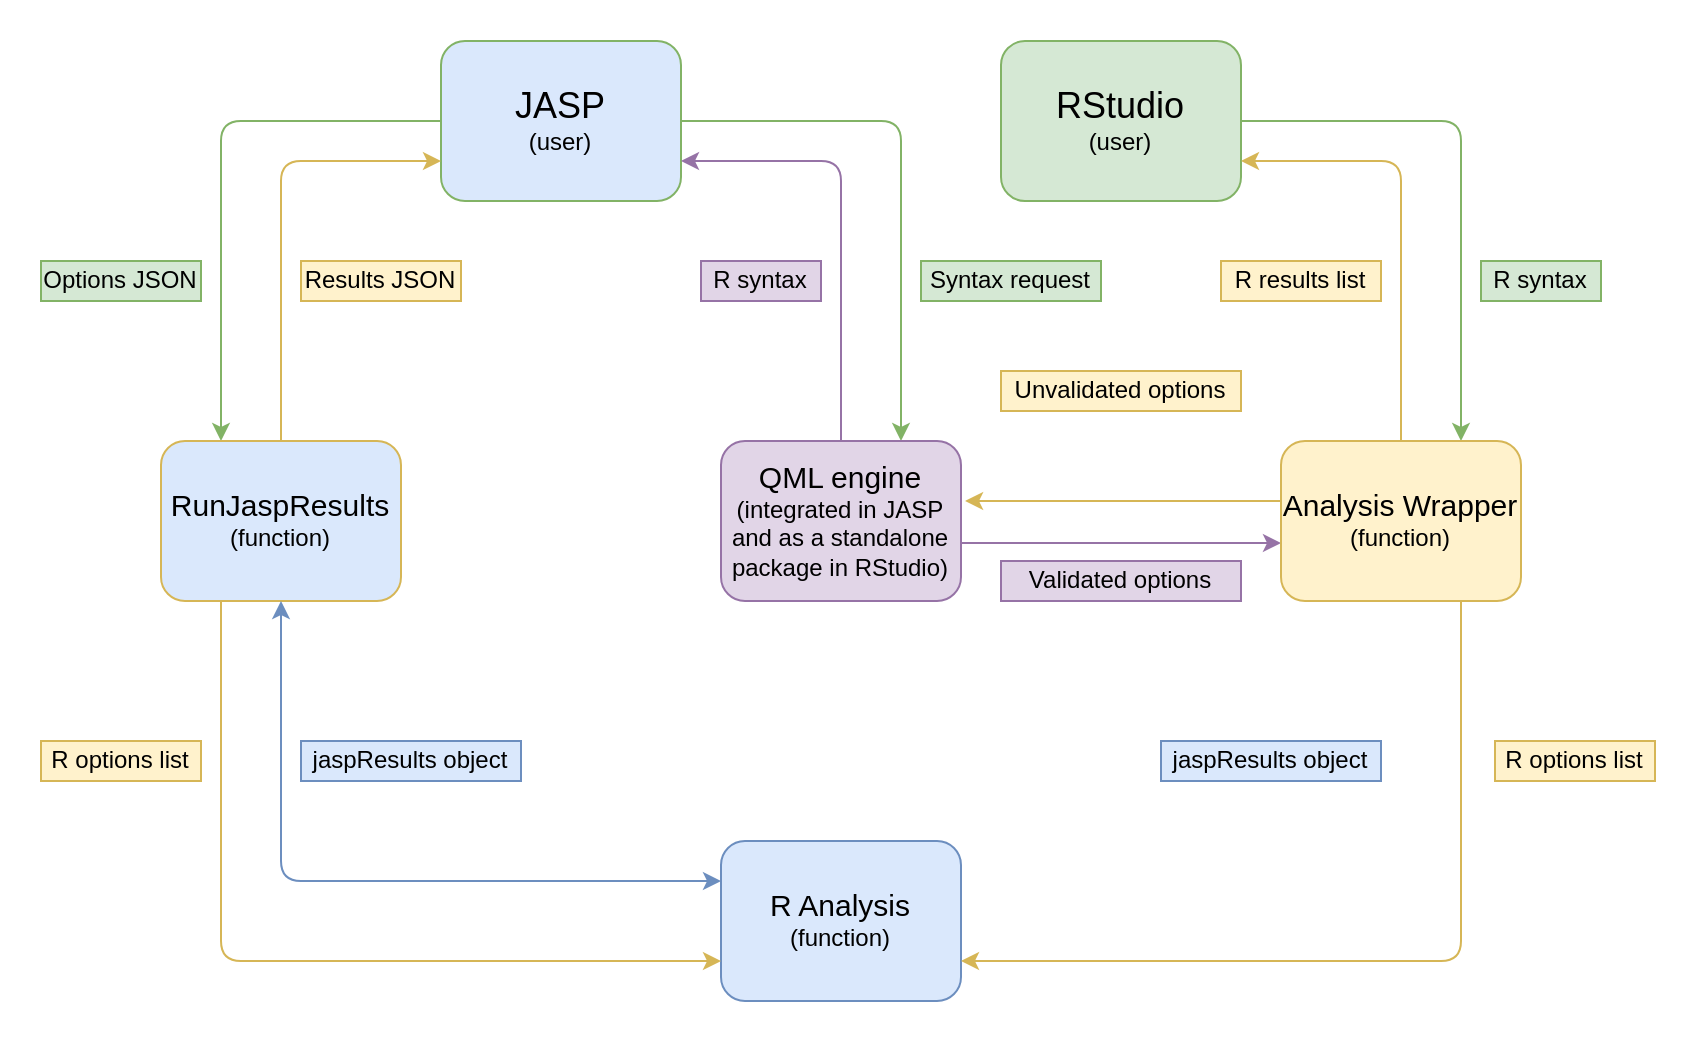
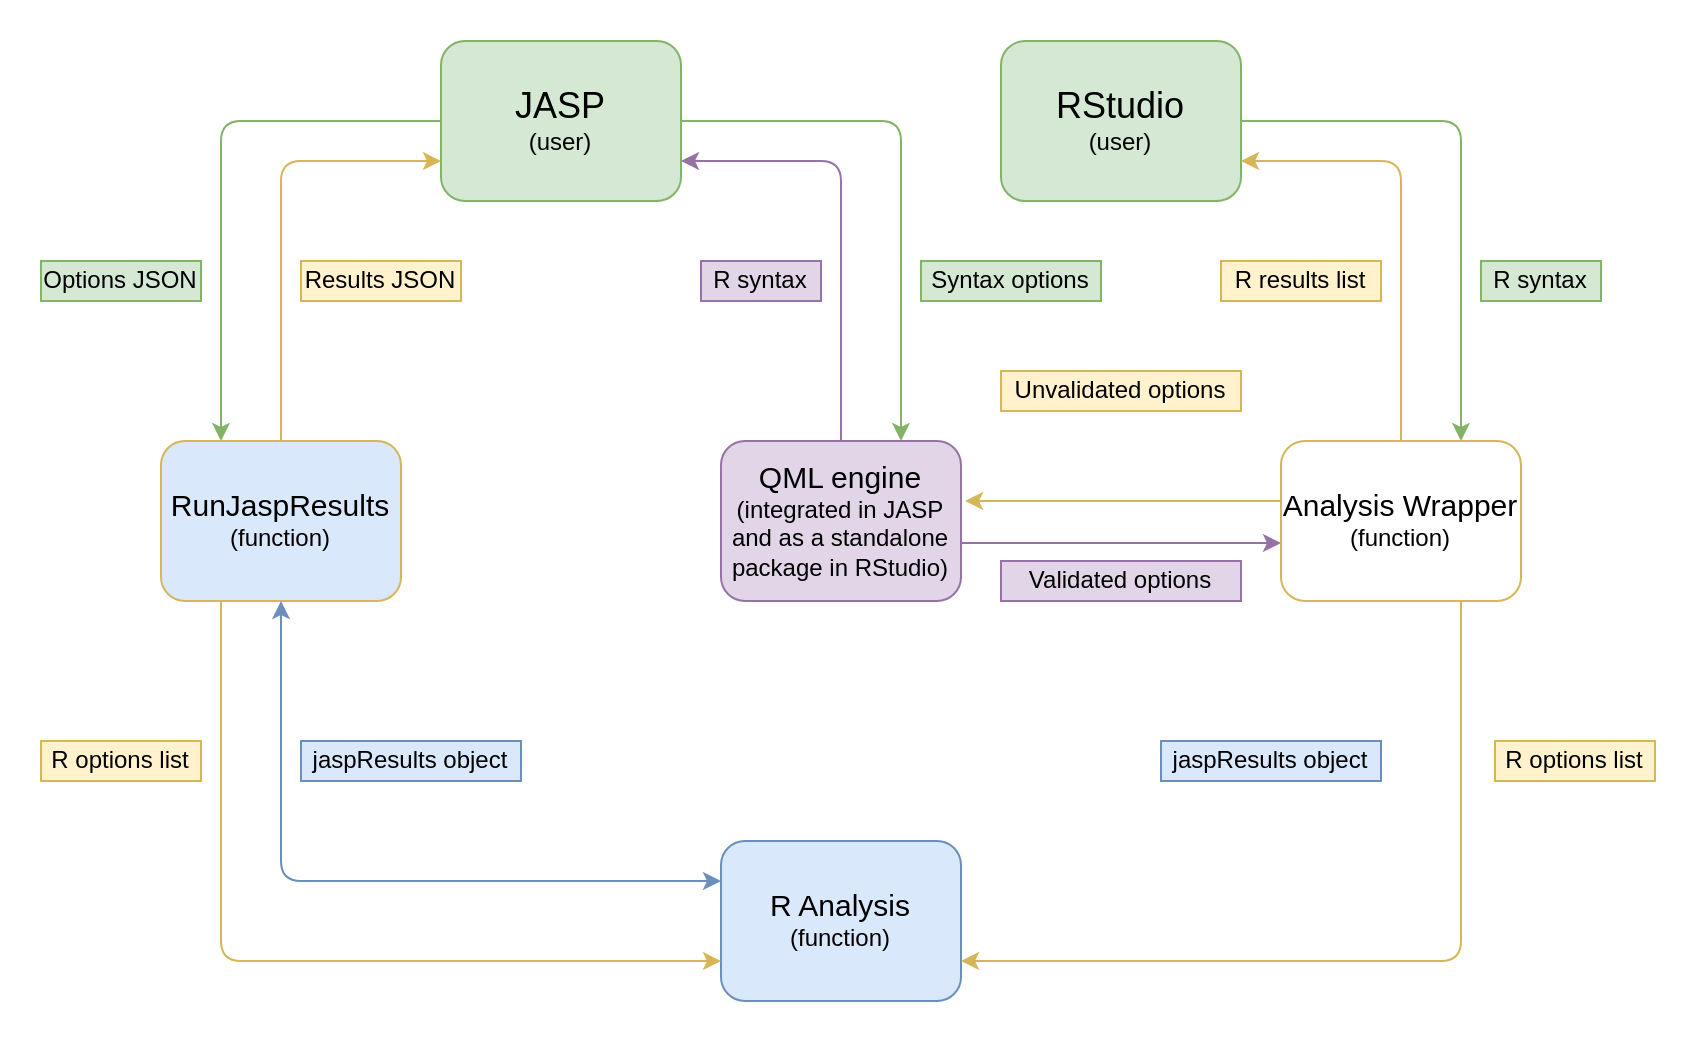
  <mxCell id="0" />
  <mxCell id="1" parent="0" />
  <mxCell id="2" style="edgeStyle=orthogonalEdgeStyle;rounded=1;orthogonalLoop=1;jettySize=auto;html=1;entryX=0.25;entryY=0;entryDx=0;entryDy=0;fillColor=#d5e8d4;strokeColor=#82b366;" parent="1" source="4" target="17" edge="1"><mxGeometry relative="1" as="geometry"><Array as="points"><mxPoint x="110" y="60" /></Array></mxGeometry></mxCell>
  <mxCell id="3" style="edgeStyle=orthogonalEdgeStyle;rounded=1;orthogonalLoop=1;jettySize=auto;html=1;entryX=0.75;entryY=0;entryDx=0;entryDy=0;fillColor=#d5e8d4;strokeColor=#82b366;" parent="1" source="4" target="9" edge="1"><mxGeometry relative="1" as="geometry" /></mxCell>
- <mxCell id="4" value="&lt;div&gt;&lt;font style=&quot;font-size: 18px&quot;&gt;JASP&lt;/font&gt;&lt;/div&gt;&lt;div&gt;(user)&lt;/div&gt;" style="rounded=1;whiteSpace=wrap;html=1;fontSize=12;glass=0;strokeWidth=1;shadow=0;fillColor=#dae8fc;strokeColor=#82b366;" parent="1" vertex="1"><mxGeometry x="220" y="20" width="120" height="80" as="geometry" /></mxCell>
+ <mxCell id="4" value="&lt;div&gt;&lt;font style=&quot;font-size: 18px&quot;&gt;JASP&lt;/font&gt;&lt;/div&gt;&lt;div&gt;(user)&lt;/div&gt;" style="rounded=1;whiteSpace=wrap;html=1;fontSize=12;glass=0;strokeWidth=1;shadow=0;fillColor=#d5e8d4;strokeColor=#82b366;" parent="1" vertex="1"><mxGeometry x="220" y="20" width="120" height="80" as="geometry" /></mxCell>
  <mxCell id="5" style="edgeStyle=orthogonalEdgeStyle;rounded=1;orthogonalLoop=1;jettySize=auto;html=1;exitX=1;exitY=0.5;exitDx=0;exitDy=0;entryX=0.75;entryY=0;entryDx=0;entryDy=0;fillColor=#d5e8d4;strokeColor=#82b366;" parent="1" source="6" target="14" edge="1"><mxGeometry relative="1" as="geometry" /></mxCell>
  <mxCell id="6" value="&lt;div style=&quot;font-size: 18px&quot;&gt;&lt;font style=&quot;font-size: 18px&quot;&gt;RStudio&lt;/font&gt;&lt;/div&gt;&lt;div&gt;(user)&lt;/div&gt;" style="rounded=1;whiteSpace=wrap;html=1;fontSize=12;glass=0;strokeWidth=1;shadow=0;rotation=0;fillColor=#d5e8d4;strokeColor=#82b366;" parent="1" vertex="1"><mxGeometry x="500" y="20" width="120" height="80" as="geometry" /></mxCell>
  <mxCell id="7" style="edgeStyle=orthogonalEdgeStyle;rounded=1;orthogonalLoop=1;jettySize=auto;html=1;entryX=1;entryY=0.75;entryDx=0;entryDy=0;fillColor=#e1d5e7;strokeColor=#9673a6;exitX=0.5;exitY=0;exitDx=0;exitDy=0;" parent="1" source="9" target="4" edge="1"><mxGeometry relative="1" as="geometry"><mxPoint x="370" y="40" as="targetPoint" /><Array as="points"><mxPoint x="420" y="80" /></Array></mxGeometry></mxCell>
  <mxCell id="8" style="edgeStyle=orthogonalEdgeStyle;rounded=1;orthogonalLoop=1;jettySize=auto;html=1;fillColor=#e1d5e7;strokeColor=#9673a6;" parent="1" source="9" edge="1"><mxGeometry relative="1" as="geometry"><mxPoint x="640" y="271" as="targetPoint" /><Array as="points"><mxPoint x="520" y="271" /><mxPoint x="520" y="271" /></Array></mxGeometry></mxCell>
  <mxCell id="9" value="&lt;div style=&quot;font-size: 15px&quot;&gt;&lt;font style=&quot;font-size: 15px&quot;&gt;QML engine&lt;/font&gt;&lt;/div&gt;&lt;div&gt;(integrated in JASP and as a standalone package in RStudio)&lt;br&gt;&lt;/div&gt;" style="rounded=1;whiteSpace=wrap;html=1;fillColor=#e1d5e7;strokeColor=#9673a6;" parent="1" vertex="1"><mxGeometry x="360" y="220" width="120" height="80" as="geometry" /></mxCell>
  <mxCell id="10" value="&lt;div&gt;&lt;font style=&quot;font-size: 15px&quot;&gt;R Analysis&lt;/font&gt;&lt;/div&gt;(function)" style="rounded=1;whiteSpace=wrap;html=1;fillColor=#dae8fc;strokeColor=#6c8ebf;" parent="1" vertex="1"><mxGeometry x="360" y="420" width="120" height="80" as="geometry" /></mxCell>
  <mxCell id="11" style="edgeStyle=orthogonalEdgeStyle;rounded=1;orthogonalLoop=1;jettySize=auto;html=1;entryX=1.017;entryY=0.375;entryDx=0;entryDy=0;entryPerimeter=0;fillColor=#fff2cc;strokeColor=#d6b656;" parent="1" source="14" target="9" edge="1"><mxGeometry relative="1" as="geometry"><Array as="points"><mxPoint x="600" y="250" /><mxPoint x="600" y="250" /></Array></mxGeometry></mxCell>
  <mxCell id="12" style="edgeStyle=orthogonalEdgeStyle;rounded=1;orthogonalLoop=1;jettySize=auto;html=1;fillColor=#fff2cc;strokeColor=#d6b656;entryX=1;entryY=0.75;entryDx=0;entryDy=0;" parent="1" source="14" target="6" edge="1"><mxGeometry relative="1" as="geometry"><mxPoint x="622" y="70" as="targetPoint" /><Array as="points"><mxPoint x="700" y="80" /></Array></mxGeometry></mxCell>
  <mxCell id="13" style="edgeStyle=orthogonalEdgeStyle;rounded=1;orthogonalLoop=1;jettySize=auto;html=1;fillColor=#fff2cc;strokeColor=#d6b656;" parent="1" source="14" edge="1"><mxGeometry relative="1" as="geometry"><mxPoint x="480" y="480" as="targetPoint" /><Array as="points"><mxPoint x="730" y="480" /></Array></mxGeometry></mxCell>
- <mxCell id="14" value="&lt;div&gt;&lt;font style=&quot;font-size: 15px&quot;&gt;Analysis Wrapper&lt;/font&gt;&lt;/div&gt;&lt;div&gt;&lt;font style=&quot;font-size: 12px&quot;&gt;(function)&lt;br&gt;&lt;/font&gt;&lt;/div&gt;" style="rounded=1;whiteSpace=wrap;html=1;fillColor=#fff2cc;strokeColor=#d6b656;" parent="1" vertex="1"><mxGeometry x="640" y="220" width="120" height="80" as="geometry" /></mxCell>
+ <mxCell id="14" value="&lt;div&gt;&lt;font style=&quot;font-size: 15px&quot;&gt;Analysis Wrapper&lt;/font&gt;&lt;/div&gt;&lt;div&gt;&lt;font style=&quot;font-size: 12px&quot;&gt;(function)&lt;br&gt;&lt;/font&gt;&lt;/div&gt;" style="rounded=1;whiteSpace=wrap;html=1;fillColor=#ffffff;strokeColor=#d6b656;" parent="1" vertex="1"><mxGeometry x="640" y="220" width="120" height="80" as="geometry" /></mxCell>
  <mxCell id="15" style="edgeStyle=orthogonalEdgeStyle;rounded=1;orthogonalLoop=1;jettySize=auto;html=1;entryX=0;entryY=0.75;entryDx=0;entryDy=0;fillColor=#fff2cc;strokeColor=#d6b656;exitX=0.5;exitY=0;exitDx=0;exitDy=0;" parent="1" source="17" target="4" edge="1"><mxGeometry relative="1" as="geometry"><Array as="points"><mxPoint x="140" y="80" /></Array></mxGeometry></mxCell>
  <mxCell id="16" style="edgeStyle=orthogonalEdgeStyle;rounded=1;orthogonalLoop=1;jettySize=auto;html=1;fillColor=#fff2cc;strokeColor=#d6b656;" parent="1" source="17" edge="1"><mxGeometry relative="1" as="geometry"><mxPoint x="360" y="480" as="targetPoint" /><Array as="points"><mxPoint x="110" y="480" /><mxPoint x="360" y="480" /></Array></mxGeometry></mxCell>
  <mxCell id="17" value="&lt;div&gt;&lt;font style=&quot;font-size: 15px&quot;&gt;RunJaspResults&lt;/font&gt;&lt;/div&gt;&lt;div&gt;&lt;font style=&quot;font-size: 12px&quot;&gt;(function)&lt;br&gt;&lt;/font&gt;&lt;/div&gt;" style="rounded=1;whiteSpace=wrap;html=1;fillColor=#dae8fc;strokeColor=#d6b656;" parent="1" vertex="1"><mxGeometry x="80" y="220" width="120" height="80" as="geometry" /></mxCell>
  <mxCell id="18" value="Options JSON" style="text;html=1;strokeColor=#82b366;fillColor=#d5e8d4;align=center;verticalAlign=middle;whiteSpace=wrap;rounded=0;" parent="1" vertex="1"><mxGeometry x="20" y="130" width="80" height="20" as="geometry" /></mxCell>
  <mxCell id="19" value="Results JSON" style="text;html=1;strokeColor=#d6b656;fillColor=#fff2cc;align=center;verticalAlign=middle;whiteSpace=wrap;rounded=0;" parent="1" vertex="1"><mxGeometry x="150" y="130" width="80" height="20" as="geometry" /></mxCell>
- <mxCell id="20" value="Syntax request" style="text;html=1;strokeColor=#82b366;fillColor=#d5e8d4;align=center;verticalAlign=middle;whiteSpace=wrap;rounded=0;" parent="1" vertex="1"><mxGeometry x="460" y="130" width="90" height="20" as="geometry" /></mxCell>
+ <mxCell id="20" value="Syntax options" style="text;html=1;strokeColor=#82b366;fillColor=#d5e8d4;align=center;verticalAlign=middle;whiteSpace=wrap;rounded=0;" parent="1" vertex="1"><mxGeometry x="460" y="130" width="90" height="20" as="geometry" /></mxCell>
  <mxCell id="21" value="R syntax" style="text;html=1;strokeColor=#9673a6;fillColor=#e1d5e7;align=center;verticalAlign=middle;whiteSpace=wrap;rounded=0;" parent="1" vertex="1"><mxGeometry x="350" y="130" width="60" height="20" as="geometry" /></mxCell>
  <mxCell id="22" value="Unvalidated options" style="text;html=1;strokeColor=#d6b656;fillColor=#fff2cc;align=center;verticalAlign=middle;whiteSpace=wrap;rounded=0;" parent="1" vertex="1"><mxGeometry x="500" y="185" width="120" height="20" as="geometry" /></mxCell>
  <mxCell id="23" value="Validated options" style="text;html=1;strokeColor=#9673a6;fillColor=#e1d5e7;align=center;verticalAlign=middle;whiteSpace=wrap;rounded=0;" parent="1" vertex="1"><mxGeometry x="500" y="280" width="120" height="20" as="geometry" /></mxCell>
  <mxCell id="24" value="&lt;div&gt;R syntax&lt;/div&gt;" style="text;html=1;strokeColor=#82b366;fillColor=#d5e8d4;align=center;verticalAlign=middle;whiteSpace=wrap;rounded=0;" parent="1" vertex="1"><mxGeometry x="740" y="130" width="60" height="20" as="geometry" /></mxCell>
  <mxCell id="25" value="R results list" style="text;html=1;strokeColor=#d6b656;fillColor=#fff2cc;align=center;verticalAlign=middle;whiteSpace=wrap;rounded=0;" parent="1" vertex="1"><mxGeometry x="610" y="130" width="80" height="20" as="geometry" /></mxCell>
  <mxCell id="26" value="" style="endArrow=classic;startArrow=classic;html=1;exitX=0;exitY=0.25;exitDx=0;exitDy=0;fillColor=#dae8fc;strokeColor=#6c8ebf;" parent="1" source="10" edge="1"><mxGeometry width="50" height="50" relative="1" as="geometry"><mxPoint x="90" y="350" as="sourcePoint" /><mxPoint x="140" y="300" as="targetPoint" /><Array as="points"><mxPoint x="140" y="440" /></Array></mxGeometry></mxCell>
  <mxCell id="27" value="R options list" style="text;html=1;strokeColor=#d6b656;fillColor=#fff2cc;align=center;verticalAlign=middle;whiteSpace=wrap;rounded=0;" parent="1" vertex="1"><mxGeometry x="20" y="370" width="80" height="20" as="geometry" /></mxCell>
  <mxCell id="28" value="R options list" style="text;html=1;strokeColor=#d6b656;fillColor=#fff2cc;align=center;verticalAlign=middle;whiteSpace=wrap;rounded=0;" parent="1" vertex="1"><mxGeometry x="747" y="370" width="80" height="20" as="geometry" /></mxCell>
  <mxCell id="29" value="jaspResults object" style="text;html=1;strokeColor=#6c8ebf;fillColor=#dae8fc;align=center;verticalAlign=middle;whiteSpace=wrap;rounded=0;" parent="1" vertex="1"><mxGeometry x="150" y="370" width="110" height="20" as="geometry" /></mxCell>
  <mxCell id="30" value="jaspResults object" style="text;html=1;strokeColor=#6c8ebf;fillColor=#dae8fc;align=center;verticalAlign=middle;whiteSpace=wrap;rounded=0;" parent="1" vertex="1"><mxGeometry x="580" y="370" width="110" height="20" as="geometry" /></mxCell>
